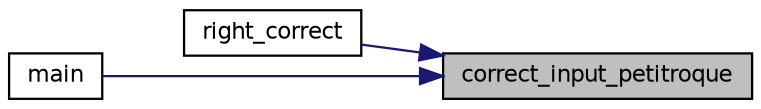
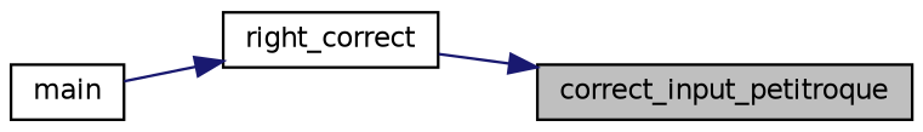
  digraph {
    rankdir=RL
    node [color=black fillcolor=white fontname=Helvetica fontsize=10 shape=record style=filled]
    edge [color=midnightblue dir=back fontname=Helvetica fontsize=10 labelfontname=Helvetica labelfontsize=10 style=solid]
    n1 [fillcolor=grey75 fontcolor=black height=0.2 label=correct_input_petitroque width=0.4]
    n2 [height=0.2 label=right_correct width=0.4]
    n3 [height=0.2 label=main width=0.4]
    n1 -> n2
-   n1 -> n3
+   n2 -> n3
  }
